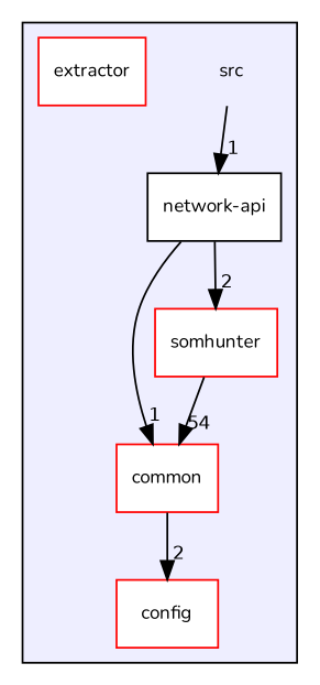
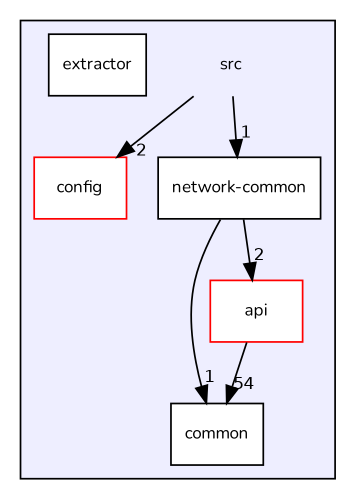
  digraph {
    compound=true
    fontname=Nunito
    node [color=red fontname=Nunito fontsize=10 shape=box fillcolor=white style=filled]
    edge [fontname=Nunito headlabel=1 labeldistance=1.5 labelfontname=Helvetica labelfontsize=10]
    n1 [label=src shape=plaintext fillcolor="" style=""]
-   n2 [label=common]
+   n2 [color=black label=common]
    n3 [label=config]
-   n4 [label=extractor]
-   n5 [label="network-api" color=""]
-   n6 [label=somhunter]
+   n4 [label=extractor color=""]
+   n5 [label="network-common" color=""]
+   n6 [label=api]
    subgraph cluster_1 {
      bgcolor="#eeeeff"
      pencolor=black
      n1
      n2
      n3
      n4
      n5
      n6
    }
    n1 -> n5
-   n2 -> n3 [headlabel=2]
+   n1 -> n3 [headlabel=2]
    n5 -> n2
    n5 -> n6 [headlabel=2]
    n6 -> n2 [headlabel=54]
  }
